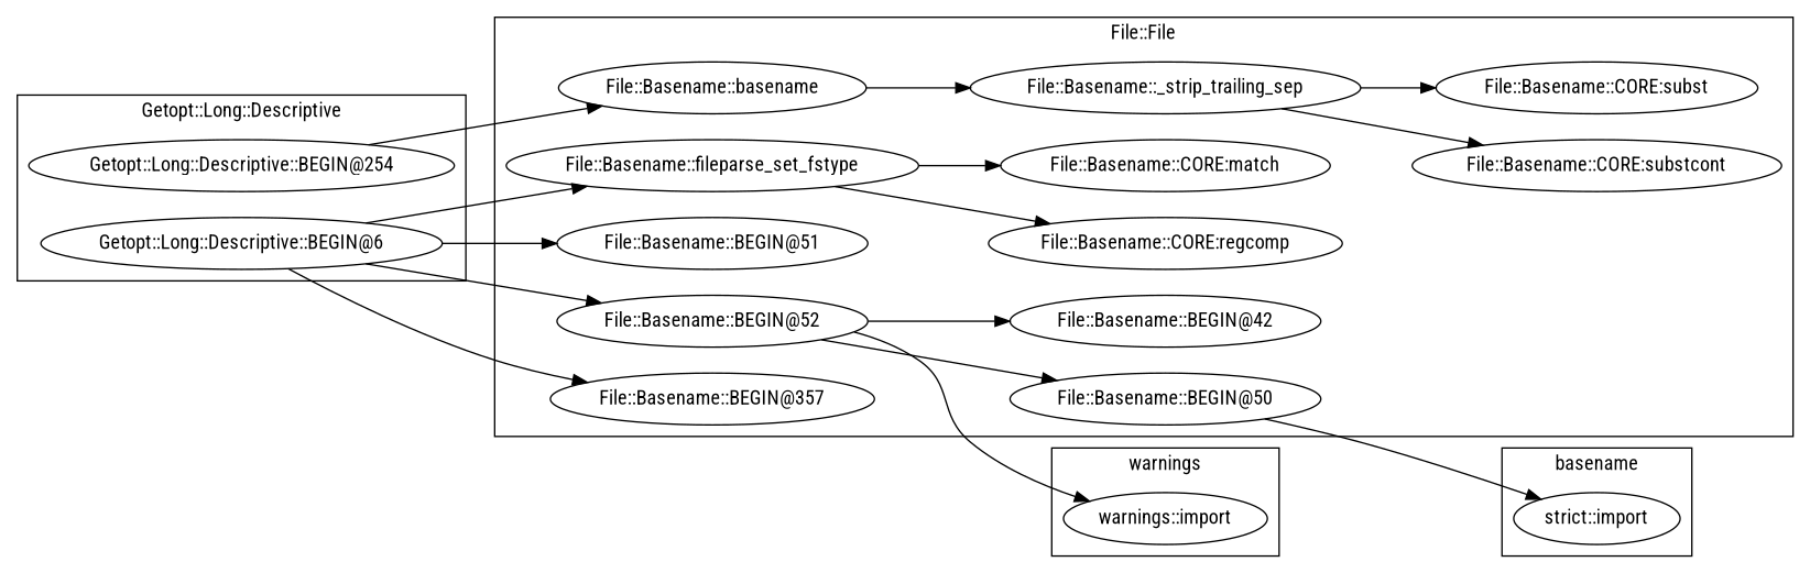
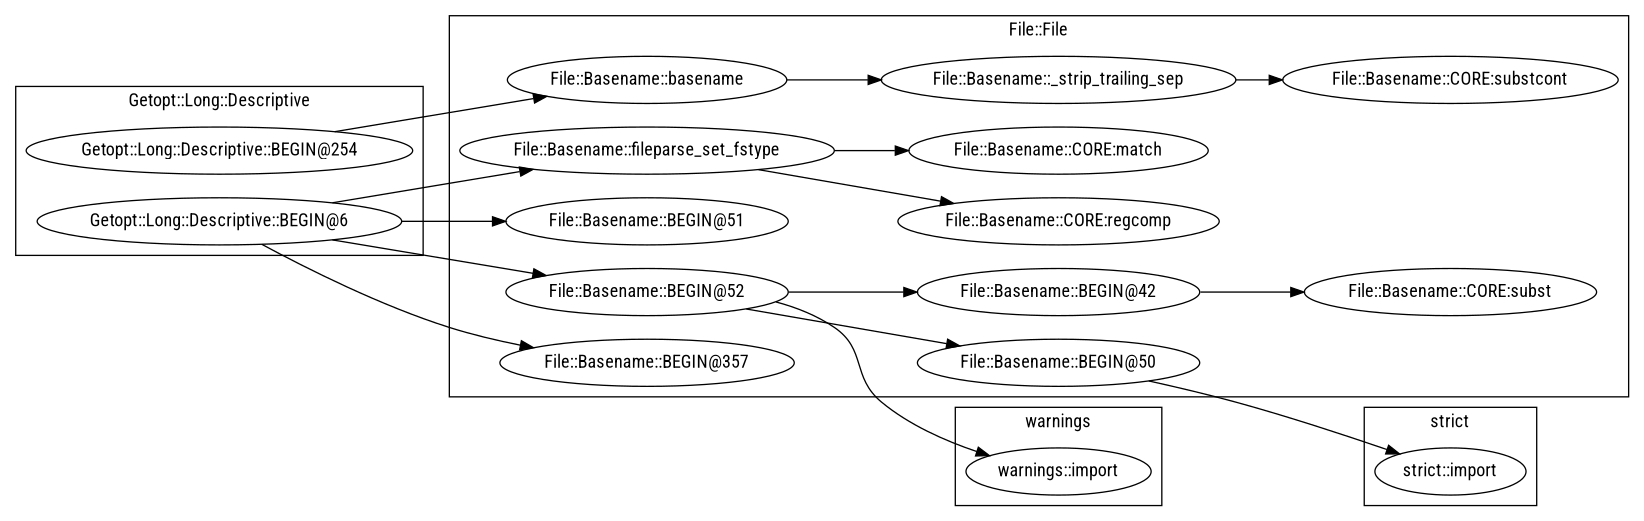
  digraph {
    fontname="Roboto Condensed"
    rankdir=LR
    node [fontname="Roboto Condensed"]
    edge [fontname="Roboto Condensed"]
    "strict::import"
    "warnings::import"
    "File::Basename::basename"
    "File::Basename::BEGIN@52"
    "File::Basename::BEGIN@50"
    "File::Basename::CORE:substcont"
    "File::Basename::BEGIN@357"
    "File::Basename::fileparse_set_fstype"
    "File::Basename::CORE:subst"
    "File::Basename::BEGIN@42"
    "File::Basename::_strip_trailing_sep"
    "File::Basename::CORE:regcomp"
    "File::Basename::CORE:match"
    "File::Basename::BEGIN@51"
    "Getopt::Long::Descriptive::BEGIN@254"
    "Getopt::Long::Descriptive::BEGIN@6"
    subgraph cluster_1 {
-     label=basename
+     label="strict"
      "strict::import"
    }
    subgraph cluster_2 {
      label=warnings
      "warnings::import"
    }
    subgraph cluster_3 {
      label="File::File"
      "File::Basename::basename"
      "File::Basename::BEGIN@52"
      "File::Basename::BEGIN@50"
      "File::Basename::CORE:substcont"
      "File::Basename::BEGIN@357"
      "File::Basename::fileparse_set_fstype"
      "File::Basename::CORE:subst"
      "File::Basename::BEGIN@42"
      "File::Basename::_strip_trailing_sep"
      "File::Basename::CORE:regcomp"
      "File::Basename::CORE:match"
      "File::Basename::BEGIN@51"
    }
    subgraph cluster_4 {
      label="Getopt::Long::Descriptive"
      "Getopt::Long::Descriptive::BEGIN@254"
      "Getopt::Long::Descriptive::BEGIN@6"
    }
    "File::Basename::basename" -> "File::Basename::_strip_trailing_sep"
    "File::Basename::BEGIN@52" -> "warnings::import"
    "File::Basename::BEGIN@52" -> "File::Basename::BEGIN@50"
    "File::Basename::BEGIN@52" -> "File::Basename::BEGIN@42"
    "File::Basename::BEGIN@50" -> "strict::import"
    "File::Basename::fileparse_set_fstype" -> "File::Basename::CORE:regcomp"
    "File::Basename::fileparse_set_fstype" -> "File::Basename::CORE:match"
    "File::Basename::_strip_trailing_sep" -> "File::Basename::CORE:substcont"
-   "File::Basename::_strip_trailing_sep" -> "File::Basename::CORE:subst"
+   "File::Basename::BEGIN@42" -> "File::Basename::CORE:subst"
    "Getopt::Long::Descriptive::BEGIN@254" -> "File::Basename::basename"
    "Getopt::Long::Descriptive::BEGIN@6" -> "File::Basename::BEGIN@52"
    "Getopt::Long::Descriptive::BEGIN@6" -> "File::Basename::BEGIN@357"
    "Getopt::Long::Descriptive::BEGIN@6" -> "File::Basename::fileparse_set_fstype"
    "Getopt::Long::Descriptive::BEGIN@6" -> "File::Basename::BEGIN@51"
  }
